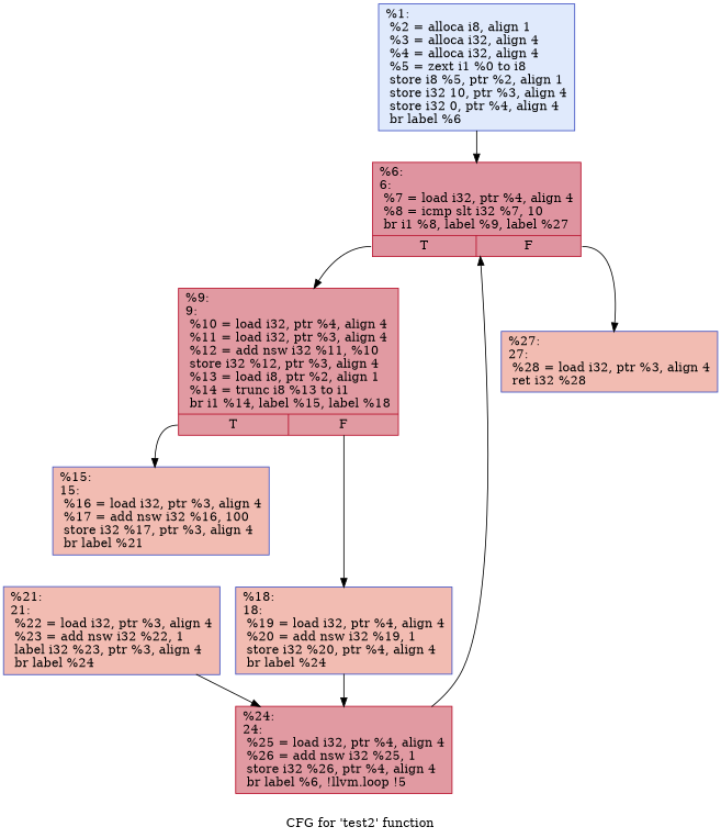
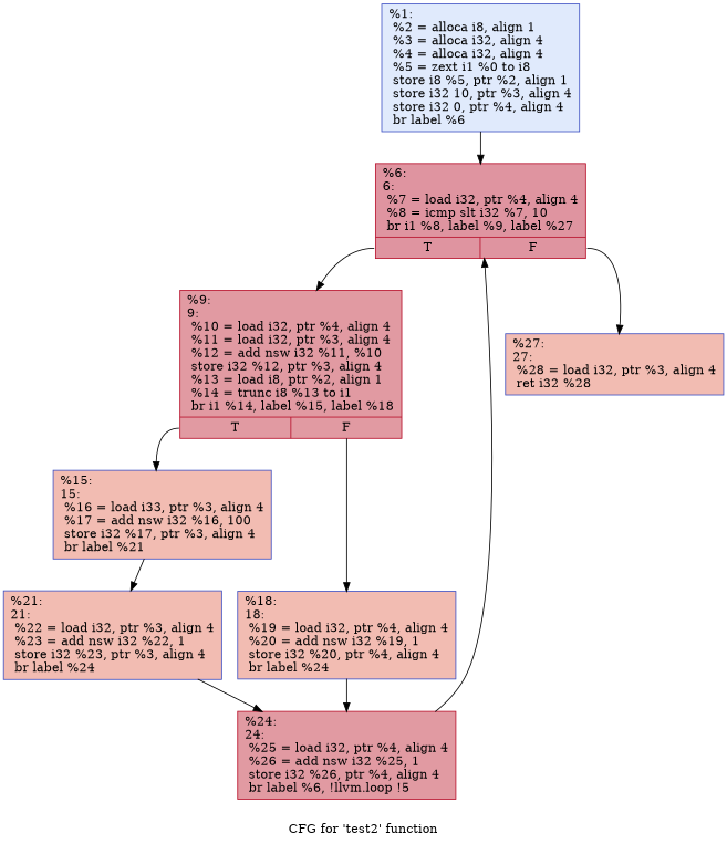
  digraph {
    label="CFG for 'test2' function"
    node [color="#3d50c3ff" fillcolor="#e1675170" shape=record style=filled]
    n1 [fillcolor="#b9d0f970" label="{%1:\l  %2 = alloca i8, align 1\l  %3 = alloca i32, align 4\l  %4 = alloca i32, align 4\l  %5 = zext i1 %0 to i8\l  store i8 %5, ptr %2, align 1\l  store i32 10, ptr %3, align 4\l  store i32 0, ptr %4, align 4\l  br label %6\l}"]
    n2 [color="#b70d28ff" fillcolor="#b70d2870" label="{%6:\l6:                                                \l  %7 = load i32, ptr %4, align 4\l  %8 = icmp slt i32 %7, 10\l  br i1 %8, label %9, label %27\l|{<s0>T|<s1>F}}"]
    n3 [color="#b70d28ff" fillcolor="#bb1b2c70" label="{%9:\l9:                                                \l  %10 = load i32, ptr %4, align 4\l  %11 = load i32, ptr %3, align 4\l  %12 = add nsw i32 %11, %10\l  store i32 %12, ptr %3, align 4\l  %13 = load i8, ptr %2, align 1\l  %14 = trunc i8 %13 to i1\l  br i1 %14, label %15, label %18\l|{<s0>T|<s1>F}}"]
    n4 [label="{%27:\l27:                                               \l  %28 = load i32, ptr %3, align 4\l  ret i32 %28\l}"]
-   n5 [label="{%15:\l15:                                               \l  %16 = load i32, ptr %3, align 4\l  %17 = add nsw i32 %16, 100\l  store i32 %17, ptr %3, align 4\l  br label %21\l}"]
+   n5 [label="{%15:\l15:                                               \l  %16 = load i33, ptr %3, align 4\l  %17 = add nsw i32 %16, 100\l  store i32 %17, ptr %3, align 4\l  br label %21\l}"]
    n6 [label="{%18:\l18:                                               \l  %19 = load i32, ptr %4, align 4\l  %20 = add nsw i32 %19, 1\l  store i32 %20, ptr %4, align 4\l  br label %24\l}"]
-   n7 [label="{%21:\l21:                                               \l  %22 = load i32, ptr %3, align 4\l  %23 = add nsw i32 %22, 1\l  label i32 %23, ptr %3, align 4\l  br label %24\l}"]
+   n7 [label="{%21:\l21:                                               \l  %22 = load i32, ptr %3, align 4\l  %23 = add nsw i32 %22, 1\l  store i32 %23, ptr %3, align 4\l  br label %24\l}"]
    n8 [color="#b70d28ff" fillcolor="#bb1b2c70" label="{%24:\l24:                                               \l  %25 = load i32, ptr %4, align 4\l  %26 = add nsw i32 %25, 1\l  store i32 %26, ptr %4, align 4\l  br label %6, !llvm.loop !5\l}"]
    n1 -> n2
    n2 -> n3 [tailport=s0]
    n2 -> n4 [tailport=s1]
    n3 -> n5 [tailport=s0]
    n3 -> n6 [tailport=s1]
+   n5 -> n7
    n6 -> n8
    n7 -> n8
    n8 -> n2
  }
